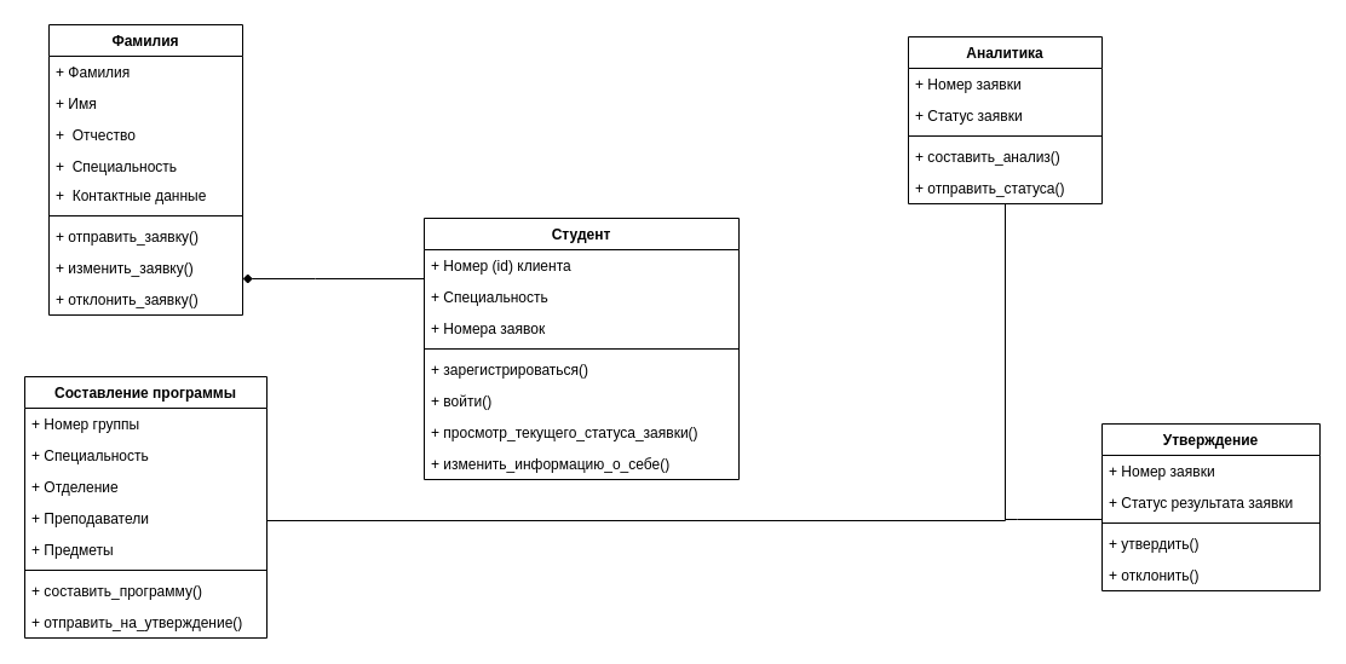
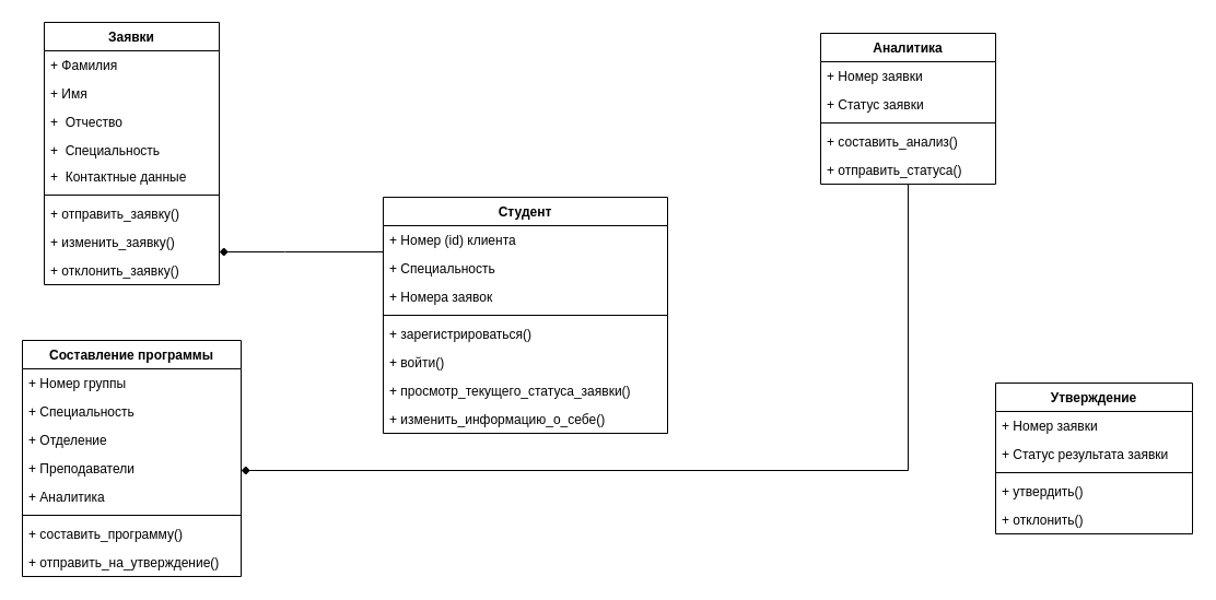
  <mxCell id="0" />
  <mxCell id="1" parent="0" />
- <mxCell id="2" value="Фамилия" style="swimlane;fontStyle=1;align=center;verticalAlign=top;childLayout=stackLayout;horizontal=1;startSize=26;horizontalStack=0;resizeParent=1;resizeParentMax=0;resizeLast=0;collapsible=1;marginBottom=0;" vertex="1" parent="1"><mxGeometry x="40" y="20" width="160" height="240" as="geometry" /></mxCell>
+ <mxCell id="2" value="Заявки" style="swimlane;fontStyle=1;align=center;verticalAlign=top;childLayout=stackLayout;horizontal=1;startSize=26;horizontalStack=0;resizeParent=1;resizeParentMax=0;resizeLast=0;collapsible=1;marginBottom=0;" vertex="1" parent="1"><mxGeometry x="40" y="20" width="160" height="240" as="geometry" /></mxCell>
  <mxCell id="3" value="+ Фамилия" style="text;strokeColor=none;fillColor=none;align=left;verticalAlign=top;spacingLeft=4;spacingRight=4;overflow=hidden;rotatable=0;points=[[0,0.5],[1,0.5]];portConstraint=eastwest;" vertex="1" parent="2"><mxGeometry y="26" width="160" height="26" as="geometry" /></mxCell>
  <mxCell id="4" value="+ Имя" style="text;strokeColor=none;fillColor=none;align=left;verticalAlign=top;spacingLeft=4;spacingRight=4;overflow=hidden;rotatable=0;points=[[0,0.5],[1,0.5]];portConstraint=eastwest;" vertex="1" parent="2"><mxGeometry y="52" width="160" height="26" as="geometry" /></mxCell>
  <mxCell id="5" value="+  Отчество&#10;" style="text;strokeColor=none;fillColor=none;align=left;verticalAlign=top;spacingLeft=4;spacingRight=4;overflow=hidden;rotatable=0;points=[[0,0.5],[1,0.5]];portConstraint=eastwest;" vertex="1" parent="2"><mxGeometry y="78" width="160" height="26" as="geometry" /></mxCell>
  <mxCell id="6" value="+  Специальность&#10;" style="text;strokeColor=none;fillColor=none;align=left;verticalAlign=top;spacingLeft=4;spacingRight=4;overflow=hidden;rotatable=0;points=[[0,0.5],[1,0.5]];portConstraint=eastwest;" vertex="1" parent="2"><mxGeometry y="104" width="160" height="24" as="geometry" /></mxCell>
  <mxCell id="7" value="+  Контактные данные&#10;" style="text;strokeColor=none;fillColor=none;align=left;verticalAlign=top;spacingLeft=4;spacingRight=4;overflow=hidden;rotatable=0;points=[[0,0.5],[1,0.5]];portConstraint=eastwest;" vertex="1" parent="2"><mxGeometry y="128" width="160" height="26" as="geometry" /></mxCell>
  <mxCell id="8" value="" style="line;strokeWidth=1;fillColor=none;align=left;verticalAlign=middle;spacingTop=-1;spacingLeft=3;spacingRight=3;rotatable=0;labelPosition=right;points=[];portConstraint=eastwest;" vertex="1" parent="2"><mxGeometry y="154" width="160" height="8" as="geometry" /></mxCell>
  <mxCell id="9" value="+ отправить_заявку()&#10;" style="text;strokeColor=none;fillColor=none;align=left;verticalAlign=top;spacingLeft=4;spacingRight=4;overflow=hidden;rotatable=0;points=[[0,0.5],[1,0.5]];portConstraint=eastwest;" vertex="1" parent="2"><mxGeometry y="162" width="160" height="26" as="geometry" /></mxCell>
  <mxCell id="10" value="+ изменить_заявку()&#10;" style="text;strokeColor=none;fillColor=none;align=left;verticalAlign=top;spacingLeft=4;spacingRight=4;overflow=hidden;rotatable=0;points=[[0,0.5],[1,0.5]];portConstraint=eastwest;" vertex="1" parent="2"><mxGeometry y="188" width="160" height="26" as="geometry" /></mxCell>
  <mxCell id="11" value="+ отклонить_заявку()&#10;" style="text;strokeColor=none;fillColor=none;align=left;verticalAlign=top;spacingLeft=4;spacingRight=4;overflow=hidden;rotatable=0;points=[[0,0.5],[1,0.5]];portConstraint=eastwest;" vertex="1" parent="2"><mxGeometry y="214" width="160" height="26" as="geometry" /></mxCell>
  <mxCell id="12" value="Аналитика" style="swimlane;fontStyle=1;align=center;verticalAlign=top;childLayout=stackLayout;horizontal=1;startSize=26;horizontalStack=0;resizeParent=1;resizeParentMax=0;resizeLast=0;collapsible=1;marginBottom=0;" vertex="1" parent="1"><mxGeometry x="750" y="30" width="160" height="138" as="geometry" /></mxCell>
  <mxCell id="13" value="+ Номер заявки" style="text;strokeColor=none;fillColor=none;align=left;verticalAlign=top;spacingLeft=4;spacingRight=4;overflow=hidden;rotatable=0;points=[[0,0.5],[1,0.5]];portConstraint=eastwest;" vertex="1" parent="12"><mxGeometry y="26" width="160" height="26" as="geometry" /></mxCell>
  <mxCell id="14" value="+ Статус заявки" style="text;strokeColor=none;fillColor=none;align=left;verticalAlign=top;spacingLeft=4;spacingRight=4;overflow=hidden;rotatable=0;points=[[0,0.5],[1,0.5]];portConstraint=eastwest;" vertex="1" parent="12"><mxGeometry y="52" width="160" height="26" as="geometry" /></mxCell>
  <mxCell id="15" value="" style="line;strokeWidth=1;fillColor=none;align=left;verticalAlign=middle;spacingTop=-1;spacingLeft=3;spacingRight=3;rotatable=0;labelPosition=right;points=[];portConstraint=eastwest;" vertex="1" parent="12"><mxGeometry y="78" width="160" height="8" as="geometry" /></mxCell>
  <mxCell id="16" value="+ составить_анализ()" style="text;strokeColor=none;fillColor=none;align=left;verticalAlign=top;spacingLeft=4;spacingRight=4;overflow=hidden;rotatable=0;points=[[0,0.5],[1,0.5]];portConstraint=eastwest;" vertex="1" parent="12"><mxGeometry y="86" width="160" height="26" as="geometry" /></mxCell>
  <mxCell id="17" value="+ отправить_статуса()" style="text;strokeColor=none;fillColor=none;align=left;verticalAlign=top;spacingLeft=4;spacingRight=4;overflow=hidden;rotatable=0;points=[[0,0.5],[1,0.5]];portConstraint=eastwest;" vertex="1" parent="12"><mxGeometry y="112" width="160" height="26" as="geometry" /></mxCell>
  <mxCell id="18" value="Утверждение" style="swimlane;fontStyle=1;align=center;verticalAlign=top;childLayout=stackLayout;horizontal=1;startSize=26;horizontalStack=0;resizeParent=1;resizeParentMax=0;resizeLast=0;collapsible=1;marginBottom=0;" vertex="1" parent="1"><mxGeometry x="910" y="350" width="180" height="138" as="geometry" /></mxCell>
  <mxCell id="19" value="+ Номер заявки" style="text;strokeColor=none;fillColor=none;align=left;verticalAlign=top;spacingLeft=4;spacingRight=4;overflow=hidden;rotatable=0;points=[[0,0.5],[1,0.5]];portConstraint=eastwest;" vertex="1" parent="18"><mxGeometry y="26" width="180" height="26" as="geometry" /></mxCell>
  <mxCell id="20" value="+ Статус результата заявки" style="text;strokeColor=none;fillColor=none;align=left;verticalAlign=top;spacingLeft=4;spacingRight=4;overflow=hidden;rotatable=0;points=[[0,0.5],[1,0.5]];portConstraint=eastwest;" vertex="1" parent="18"><mxGeometry y="52" width="180" height="26" as="geometry" /></mxCell>
  <mxCell id="21" value="" style="line;strokeWidth=1;fillColor=none;align=left;verticalAlign=middle;spacingTop=-1;spacingLeft=3;spacingRight=3;rotatable=0;labelPosition=right;points=[];portConstraint=eastwest;" vertex="1" parent="18"><mxGeometry y="78" width="180" height="8" as="geometry" /></mxCell>
  <mxCell id="22" value="+ утвердить()" style="text;strokeColor=none;fillColor=none;align=left;verticalAlign=top;spacingLeft=4;spacingRight=4;overflow=hidden;rotatable=0;points=[[0,0.5],[1,0.5]];portConstraint=eastwest;" vertex="1" parent="18"><mxGeometry y="86" width="180" height="26" as="geometry" /></mxCell>
  <mxCell id="23" value="+ отклонить()" style="text;strokeColor=none;fillColor=none;align=left;verticalAlign=top;spacingLeft=4;spacingRight=4;overflow=hidden;rotatable=0;points=[[0,0.5],[1,0.5]];portConstraint=eastwest;" vertex="1" parent="18"><mxGeometry y="112" width="180" height="26" as="geometry" /></mxCell>
  <mxCell id="24" value="Студент" style="swimlane;fontStyle=1;align=center;verticalAlign=top;childLayout=stackLayout;horizontal=1;startSize=26;horizontalStack=0;resizeParent=1;resizeParentMax=0;resizeLast=0;collapsible=1;marginBottom=0;" vertex="1" parent="1"><mxGeometry x="350" y="180" width="260" height="216" as="geometry" /></mxCell>
  <mxCell id="25" value="+ Номер (id) клиента" style="text;strokeColor=none;fillColor=none;align=left;verticalAlign=top;spacingLeft=4;spacingRight=4;overflow=hidden;rotatable=0;points=[[0,0.5],[1,0.5]];portConstraint=eastwest;" vertex="1" parent="24"><mxGeometry y="26" width="260" height="26" as="geometry" /></mxCell>
  <mxCell id="26" value="+ Специальность" style="text;strokeColor=none;fillColor=none;align=left;verticalAlign=top;spacingLeft=4;spacingRight=4;overflow=hidden;rotatable=0;points=[[0,0.5],[1,0.5]];portConstraint=eastwest;" vertex="1" parent="24"><mxGeometry y="52" width="260" height="26" as="geometry" /></mxCell>
  <mxCell id="27" value="+ Номера заявок" style="text;strokeColor=none;fillColor=none;align=left;verticalAlign=top;spacingLeft=4;spacingRight=4;overflow=hidden;rotatable=0;points=[[0,0.5],[1,0.5]];portConstraint=eastwest;" vertex="1" parent="24"><mxGeometry y="78" width="260" height="26" as="geometry" /></mxCell>
  <mxCell id="28" value="" style="line;strokeWidth=1;fillColor=none;align=left;verticalAlign=middle;spacingTop=-1;spacingLeft=3;spacingRight=3;rotatable=0;labelPosition=right;points=[];portConstraint=eastwest;" vertex="1" parent="24"><mxGeometry y="104" width="260" height="8" as="geometry" /></mxCell>
  <mxCell id="29" value="+ зарегистрироваться()" style="text;strokeColor=none;fillColor=none;align=left;verticalAlign=top;spacingLeft=4;spacingRight=4;overflow=hidden;rotatable=0;points=[[0,0.5],[1,0.5]];portConstraint=eastwest;" vertex="1" parent="24"><mxGeometry y="112" width="260" height="26" as="geometry" /></mxCell>
  <mxCell id="30" value="+ войти()" style="text;strokeColor=none;fillColor=none;align=left;verticalAlign=top;spacingLeft=4;spacingRight=4;overflow=hidden;rotatable=0;points=[[0,0.5],[1,0.5]];portConstraint=eastwest;" vertex="1" parent="24"><mxGeometry y="138" width="260" height="26" as="geometry" /></mxCell>
  <mxCell id="31" value="+ просмотр_текущего_статуса_заявки()" style="text;strokeColor=none;fillColor=none;align=left;verticalAlign=top;spacingLeft=4;spacingRight=4;overflow=hidden;rotatable=0;points=[[0,0.5],[1,0.5]];portConstraint=eastwest;" vertex="1" parent="24"><mxGeometry y="164" width="260" height="26" as="geometry" /></mxCell>
  <mxCell id="32" value="+ изменить_информацию_о_себе()" style="text;strokeColor=none;fillColor=none;align=left;verticalAlign=top;spacingLeft=4;spacingRight=4;overflow=hidden;rotatable=0;points=[[0,0.5],[1,0.5]];portConstraint=eastwest;" vertex="1" parent="24"><mxGeometry y="190" width="260" height="26" as="geometry" /></mxCell>
  <mxCell id="33" value="" style="endArrow=diamond;html=1;edgeStyle=orthogonalEdgeStyle;rounded=0;" edge="1" parent="1" source="24" target="2"><mxGeometry relative="1" as="geometry"><mxPoint x="340" y="270" as="sourcePoint" /><mxPoint x="500" y="270" as="targetPoint" /><Array as="points"><mxPoint x="260" y="230" /><mxPoint x="260" y="230" /></Array></mxGeometry></mxCell>
  <mxCell id="34" value="Составление программы" style="swimlane;fontStyle=1;align=center;verticalAlign=top;childLayout=stackLayout;horizontal=1;startSize=26;horizontalStack=0;resizeParent=1;resizeParentMax=0;resizeLast=0;collapsible=1;marginBottom=0;" vertex="1" parent="1"><mxGeometry x="20" y="311" width="200" height="216" as="geometry" /></mxCell>
  <mxCell id="35" value="+ Номер группы" style="text;strokeColor=none;fillColor=none;align=left;verticalAlign=top;spacingLeft=4;spacingRight=4;overflow=hidden;rotatable=0;points=[[0,0.5],[1,0.5]];portConstraint=eastwest;" vertex="1" parent="34"><mxGeometry y="26" width="200" height="26" as="geometry" /></mxCell>
  <mxCell id="36" value="+ Специальность" style="text;strokeColor=none;fillColor=none;align=left;verticalAlign=top;spacingLeft=4;spacingRight=4;overflow=hidden;rotatable=0;points=[[0,0.5],[1,0.5]];portConstraint=eastwest;" vertex="1" parent="34"><mxGeometry y="52" width="200" height="26" as="geometry" /></mxCell>
  <mxCell id="37" value="+ Отделение" style="text;strokeColor=none;fillColor=none;align=left;verticalAlign=top;spacingLeft=4;spacingRight=4;overflow=hidden;rotatable=0;points=[[0,0.5],[1,0.5]];portConstraint=eastwest;" vertex="1" parent="34"><mxGeometry y="78" width="200" height="26" as="geometry" /></mxCell>
  <mxCell id="38" value="+ Преподаватели" style="text;strokeColor=none;fillColor=none;align=left;verticalAlign=top;spacingLeft=4;spacingRight=4;overflow=hidden;rotatable=0;points=[[0,0.5],[1,0.5]];portConstraint=eastwest;" vertex="1" parent="34"><mxGeometry y="104" width="200" height="26" as="geometry" /></mxCell>
- <mxCell id="39" value="+ Предметы" style="text;strokeColor=none;fillColor=none;align=left;verticalAlign=top;spacingLeft=4;spacingRight=4;overflow=hidden;rotatable=0;points=[[0,0.5],[1,0.5]];portConstraint=eastwest;" vertex="1" parent="34"><mxGeometry y="130" width="200" height="26" as="geometry" /></mxCell>
+ <mxCell id="39" value="+ Аналитика" style="text;strokeColor=none;fillColor=none;align=left;verticalAlign=top;spacingLeft=4;spacingRight=4;overflow=hidden;rotatable=0;points=[[0,0.5],[1,0.5]];portConstraint=eastwest;" vertex="1" parent="34"><mxGeometry y="130" width="200" height="26" as="geometry" /></mxCell>
  <mxCell id="40" value="" style="line;strokeWidth=1;fillColor=none;align=left;verticalAlign=middle;spacingTop=-1;spacingLeft=3;spacingRight=3;rotatable=0;labelPosition=right;points=[];portConstraint=eastwest;" vertex="1" parent="34"><mxGeometry y="156" width="200" height="8" as="geometry" /></mxCell>
  <mxCell id="41" value="+ составить_программу()" style="text;strokeColor=none;fillColor=none;align=left;verticalAlign=top;spacingLeft=4;spacingRight=4;overflow=hidden;rotatable=0;points=[[0,0.5],[1,0.5]];portConstraint=eastwest;" vertex="1" parent="34"><mxGeometry y="164" width="200" height="26" as="geometry" /></mxCell>
  <mxCell id="42" value="+ отправить_на_утверждение()" style="text;strokeColor=none;fillColor=none;align=left;verticalAlign=top;spacingLeft=4;spacingRight=4;overflow=hidden;rotatable=0;points=[[0,0.5],[1,0.5]];portConstraint=eastwest;" vertex="1" parent="34"><mxGeometry y="190" width="200" height="26" as="geometry" /></mxCell>
- <mxCell id="43" value="" style="endArrow=none;html=1;edgeStyle=orthogonalEdgeStyle;rounded=0;" edge="1" parent="1" source="12" target="34"><mxGeometry relative="1" as="geometry"><mxPoint x="600" y="657.5" as="sourcePoint" /><mxPoint x="300" y="657.5" as="targetPoint" /><Array as="points"><mxPoint x="210" y="430" /><mxPoint x="210" y="430" /></Array></mxGeometry></mxCell>
- <mxCell id="44" value="" style="endArrow=none;html=1;edgeStyle=orthogonalEdgeStyle;rounded=0;" edge="1" parent="1" source="18" target="12"><mxGeometry relative="1" as="geometry"><mxPoint x="760" y="630" as="sourcePoint" /><mxPoint x="510" y="680" as="targetPoint" /><Array as="points"><mxPoint x="840" y="429" /><mxPoint x="840" y="429" /></Array></mxGeometry></mxCell>
+ <mxCell id="43" value="" style="endArrow=diamond;html=1;edgeStyle=orthogonalEdgeStyle;rounded=0;" edge="1" parent="1" source="12" target="34"><mxGeometry relative="1" as="geometry"><mxPoint x="600" y="657.5" as="sourcePoint" /><mxPoint x="300" y="657.5" as="targetPoint" /><Array as="points"><mxPoint x="210" y="430" /><mxPoint x="210" y="430" /></Array></mxGeometry></mxCell>
